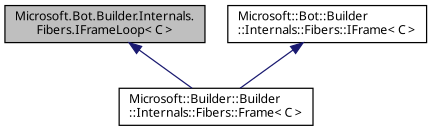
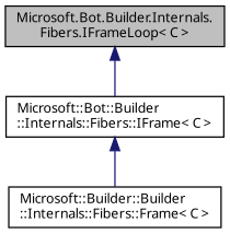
  digraph {
    fontname="Noto Sans"
    node [color=black fillcolor=white fontname="Noto Sans" fontsize=10 shape=record style=filled]
    edge [color=midnightblue dir=back fontname="Noto Sans" fontsize=10 labelfontname=Helvetica labelfontsize=10 style=solid]
    n1 [fillcolor=grey75 fontcolor=black height=0.2 label="Microsoft.Bot.Builder.Internals.\lFibers.IFrameLoop\< C \>" width=0.4]
    n2 [height=0.2 label="Microsoft::Bot::Builder\l::Internals::Fibers::IFrame\< C \>" width=0.4]
    n3 [height=0.2 label="Microsoft::Builder::Builder\l::Internals::Fibers::Frame\< C \>" width=0.4]
-   n1 -> n3
+   n1 -> n2
    n2 -> n3
  }
